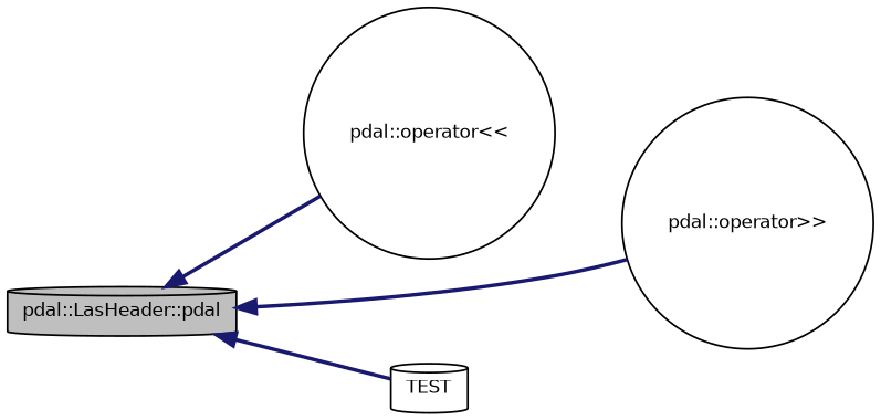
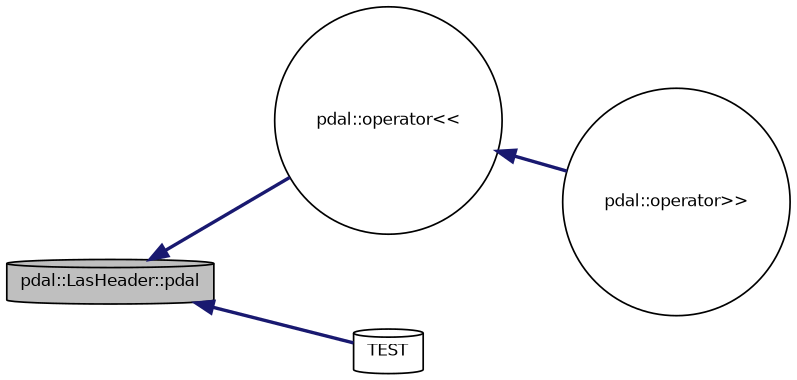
  digraph {
    rankdir=LR
    node [color=black fillcolor=white fontname=Helvetica fontsize=10 shape=cylinder style=filled]
    edge [color=midnightblue dir=back fontname=Helvetica fontsize=10 labelfontname=Helvetica labelfontsize=10 style=bold]
    n1 [fillcolor=grey75 fontcolor=black height=0.2 label="pdal::LasHeader::pdal" width=0.4]
    n2 [height=0.2 label="pdal::operator\<\<" shape=circle width=0.4]
    n3 [height=0.2 label="pdal::operator\>\>" shape=circle width=0.4]
    n4 [height=0.2 label=TEST width=0.4]
    n1 -> n2
-   n1 -> n3
+   n2 -> n3
    n1 -> n4
  }
